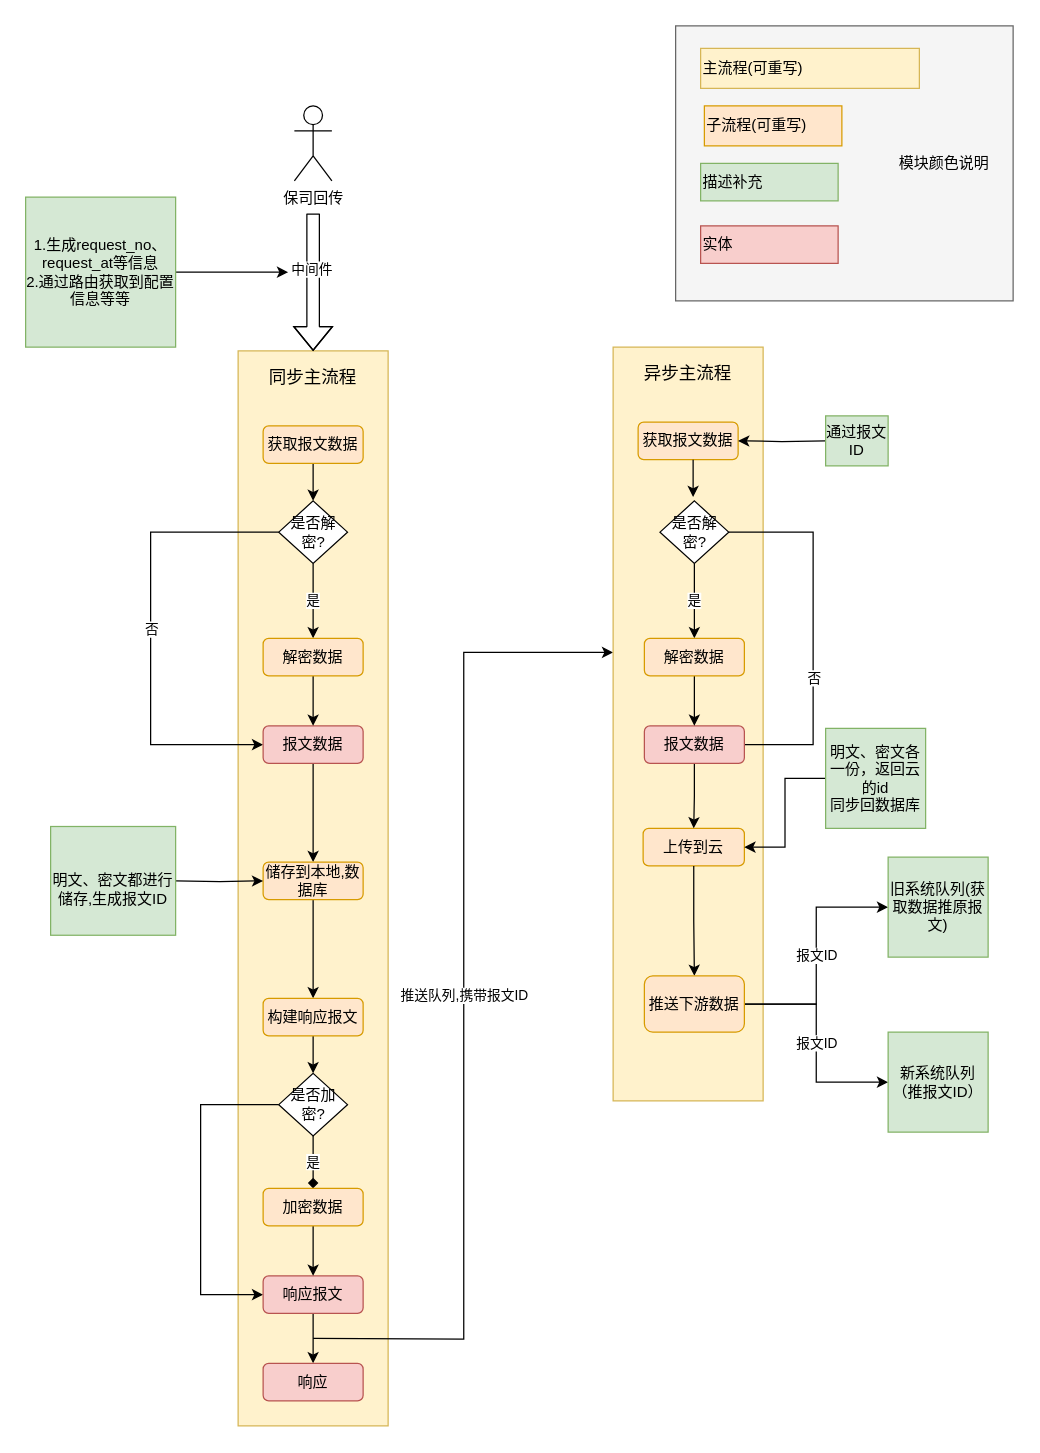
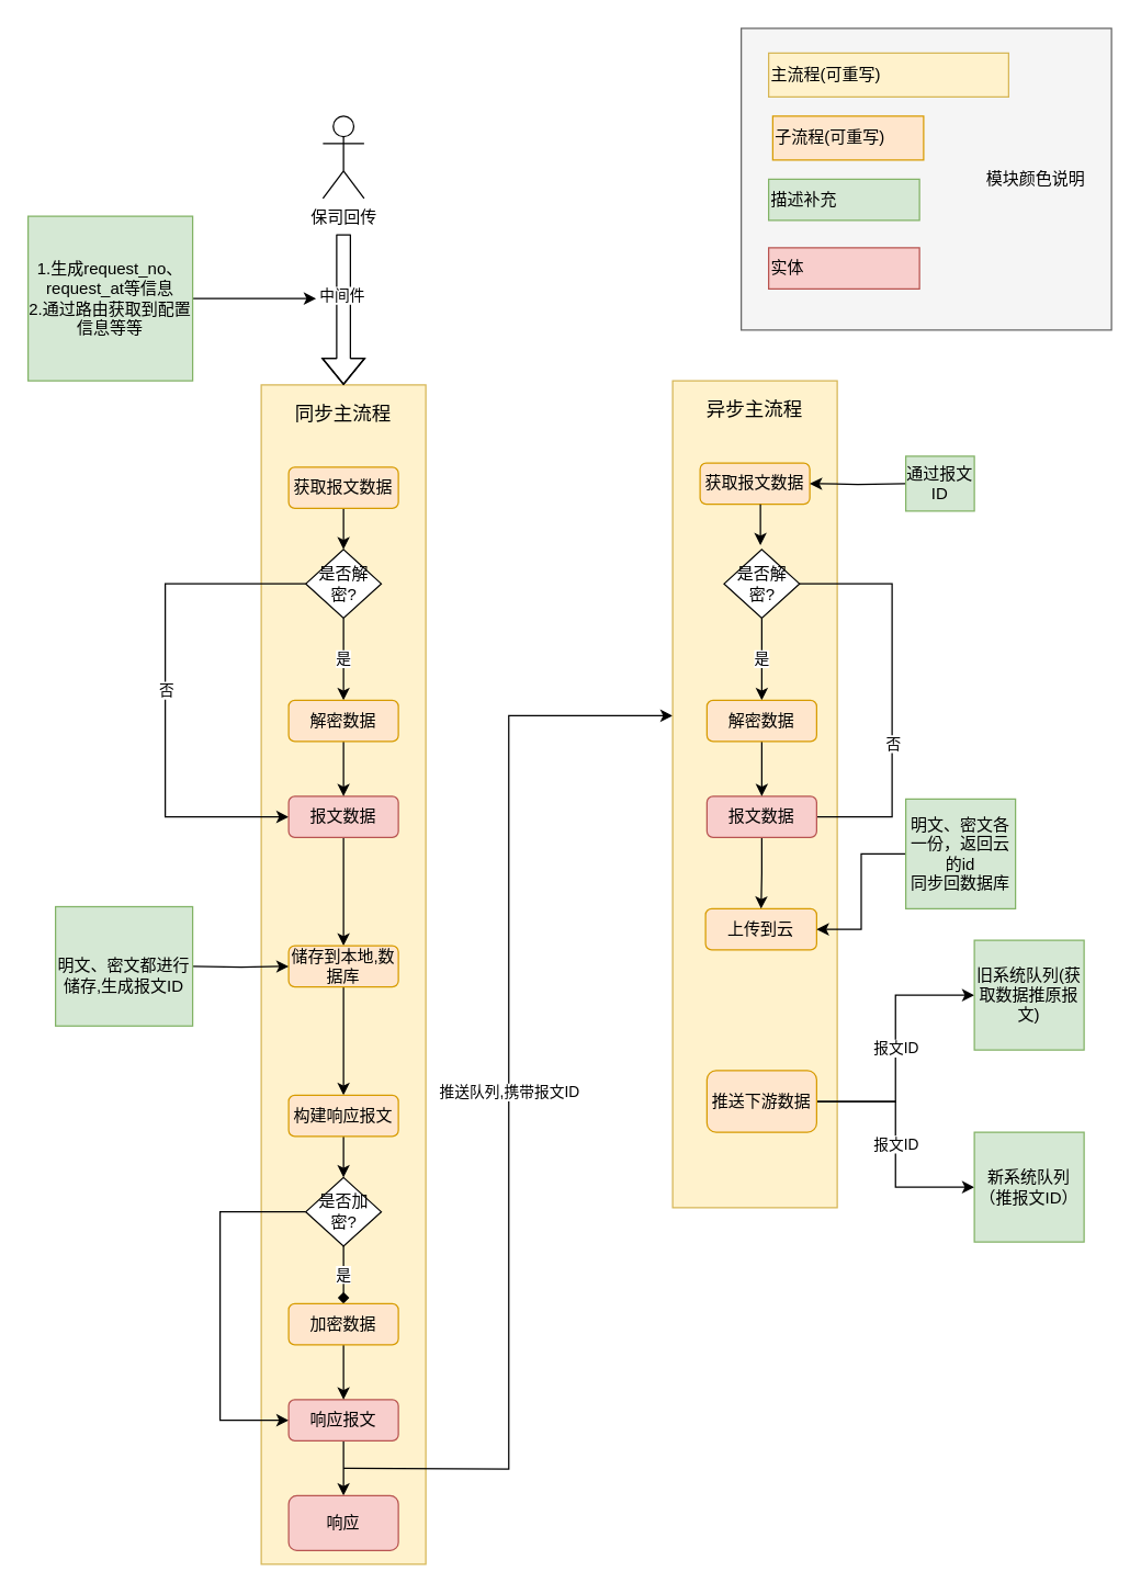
  <mxCell id="0" />
  <mxCell id="1" parent="0" />
  <mxCell id="2" value="" style="rounded=0;whiteSpace=wrap;html=1;fillColor=#fff2cc;strokeColor=#d6b656;" parent="1" vertex="1"><mxGeometry x="190" y="280" width="120" height="860" as="geometry" /></mxCell>
  <mxCell id="3" value="&lt;font style=&quot;font-size: 14px&quot;&gt;同步主流程&lt;/font&gt;" style="text;html=1;strokeColor=none;fillColor=none;align=center;verticalAlign=middle;whiteSpace=wrap;rounded=0;" parent="1" vertex="1"><mxGeometry x="210" y="291" width="80" height="20" as="geometry" /></mxCell>
  <mxCell id="4" value="保司回传" style="shape=umlActor;verticalLabelPosition=bottom;verticalAlign=top;html=1;outlineConnect=0;" parent="1" vertex="1"><mxGeometry x="235" y="84" width="30" height="60" as="geometry" /></mxCell>
  <mxCell id="5" value="" style="shape=flexArrow;endArrow=classic;html=1;" parent="1" target="2" edge="1"><mxGeometry width="50" height="50" relative="1" as="geometry"><mxPoint x="250" y="170" as="sourcePoint" /><mxPoint x="290" y="170" as="targetPoint" /><Array as="points"><mxPoint x="250" y="230" /></Array></mxGeometry></mxCell>
  <mxCell id="6" value="中间件" style="edgeLabel;html=1;align=center;verticalAlign=middle;resizable=0;points=[];" parent="5" vertex="1" connectable="0"><mxGeometry x="-0.2" y="-2" relative="1" as="geometry"><mxPoint as="offset" /></mxGeometry></mxCell>
  <mxCell id="7" style="edgeStyle=orthogonalEdgeStyle;rounded=0;orthogonalLoop=1;jettySize=auto;html=1;" parent="1" source="8" edge="1"><mxGeometry relative="1" as="geometry"><mxPoint x="230" y="217" as="targetPoint" /></mxGeometry></mxCell>
  <mxCell id="8" value="1.生成request_no、request_at等信息&lt;br&gt;2.通过路由获取到配置信息等等" style="whiteSpace=wrap;html=1;aspect=fixed;align=center;fillColor=#d5e8d4;strokeColor=#82b366;" parent="1" vertex="1"><mxGeometry x="20" y="157" width="120" height="120" as="geometry" /></mxCell>
  <mxCell id="9" style="edgeStyle=orthogonalEdgeStyle;rounded=0;orthogonalLoop=1;jettySize=auto;html=1;entryX=0.5;entryY=0;entryDx=0;entryDy=0;" parent="1" source="10" target="14" edge="1"><mxGeometry relative="1" as="geometry" /></mxCell>
  <mxCell id="10" value="获取报文数据" style="rounded=1;whiteSpace=wrap;html=1;align=center;fillColor=#ffe6cc;strokeColor=#d79b00;" parent="1" vertex="1"><mxGeometry x="210" y="340" width="80" height="30" as="geometry" /></mxCell>
  <mxCell id="11" value="是" style="edgeStyle=orthogonalEdgeStyle;rounded=0;orthogonalLoop=1;jettySize=auto;html=1;" edge="1" parent="1" source="14" target="51"><mxGeometry relative="1" as="geometry" /></mxCell>
  <mxCell id="12" style="edgeStyle=orthogonalEdgeStyle;rounded=0;orthogonalLoop=1;jettySize=auto;html=1;entryX=0;entryY=0.5;entryDx=0;entryDy=0;" edge="1" parent="1" source="14" target="16"><mxGeometry relative="1" as="geometry"><mxPoint x="130" y="600" as="targetPoint" /><Array as="points"><mxPoint x="120" y="425" /><mxPoint x="120" y="595" /></Array></mxGeometry></mxCell>
  <mxCell id="13" value="否" style="edgeLabel;html=1;align=center;verticalAlign=middle;resizable=0;points=[];" vertex="1" connectable="0" parent="12"><mxGeometry x="-0.015" relative="1" as="geometry"><mxPoint y="1" as="offset" /></mxGeometry></mxCell>
  <mxCell id="14" value="是否解密?" style="rhombus;whiteSpace=wrap;html=1;align=center;" parent="1" vertex="1"><mxGeometry x="222.5" y="400" width="55" height="50" as="geometry" /></mxCell>
  <mxCell id="15" style="edgeStyle=orthogonalEdgeStyle;rounded=0;orthogonalLoop=1;jettySize=auto;html=1;entryX=0.5;entryY=0;entryDx=0;entryDy=0;exitX=0.5;exitY=1;exitDx=0;exitDy=0;" parent="1" source="16" target="18" edge="1"><mxGeometry relative="1" as="geometry"><mxPoint x="250" y="638" as="sourcePoint" /></mxGeometry></mxCell>
  <mxCell id="16" value="报文数据" style="rounded=1;whiteSpace=wrap;html=1;align=center;fillColor=#f8cecc;strokeColor=#b85450;" parent="1" vertex="1"><mxGeometry x="210" y="580" width="80" height="30" as="geometry" /></mxCell>
  <mxCell id="17" style="edgeStyle=orthogonalEdgeStyle;rounded=0;orthogonalLoop=1;jettySize=auto;html=1;entryX=0.5;entryY=0;entryDx=0;entryDy=0;" parent="1" source="18" target="22" edge="1"><mxGeometry relative="1" as="geometry" /></mxCell>
  <mxCell id="18" value="储存到本地,数据库" style="rounded=1;whiteSpace=wrap;html=1;align=center;fillColor=#ffe6cc;strokeColor=#d79b00;" parent="1" vertex="1"><mxGeometry x="210" y="689" width="80" height="30" as="geometry" /></mxCell>
  <mxCell id="19" style="edgeStyle=orthogonalEdgeStyle;rounded=0;orthogonalLoop=1;jettySize=auto;html=1;" parent="1" target="18" edge="1"><mxGeometry relative="1" as="geometry"><mxPoint x="140" y="704" as="sourcePoint" /></mxGeometry></mxCell>
  <mxCell id="20" value="&lt;br&gt;明文、密文都进行储存,生成报文ID" style="text;html=1;strokeColor=#82b366;fillColor=#d5e8d4;align=center;verticalAlign=middle;whiteSpace=wrap;rounded=0;" parent="1" vertex="1"><mxGeometry x="40" y="660.5" width="100" height="87" as="geometry" /></mxCell>
  <mxCell id="21" style="edgeStyle=orthogonalEdgeStyle;rounded=0;orthogonalLoop=1;jettySize=auto;html=1;" parent="1" source="22" target="25" edge="1"><mxGeometry relative="1" as="geometry" /></mxCell>
  <mxCell id="22" value="构建响应报文" style="rounded=1;whiteSpace=wrap;html=1;align=center;fillColor=#ffe6cc;strokeColor=#d79b00;" parent="1" vertex="1"><mxGeometry x="210" y="798" width="80" height="30" as="geometry" /></mxCell>
  <mxCell id="23" value="是" style="edgeStyle=orthogonalEdgeStyle;rounded=0;orthogonalLoop=1;jettySize=auto;html=1;entryX=0.5;entryY=0;entryDx=0;entryDy=0;endArrow=diamond;" edge="1" parent="1" source="25" target="54"><mxGeometry relative="1" as="geometry" /></mxCell>
  <mxCell id="24" style="edgeStyle=orthogonalEdgeStyle;rounded=0;orthogonalLoop=1;jettySize=auto;html=1;entryX=0;entryY=0.5;entryDx=0;entryDy=0;" edge="1" parent="1" source="25" target="27"><mxGeometry relative="1" as="geometry"><Array as="points"><mxPoint x="160" y="883" /><mxPoint x="160" y="1035" /></Array></mxGeometry></mxCell>
  <mxCell id="25" value="是否加密?" style="rhombus;whiteSpace=wrap;html=1;align=center;" parent="1" vertex="1"><mxGeometry x="222.5" y="858" width="55" height="50" as="geometry" /></mxCell>
  <mxCell id="26" style="edgeStyle=orthogonalEdgeStyle;rounded=0;orthogonalLoop=1;jettySize=auto;html=1;" edge="1" parent="1" source="27" target="29"><mxGeometry relative="1" as="geometry" /></mxCell>
  <mxCell id="27" value="响应报文" style="rounded=1;whiteSpace=wrap;html=1;align=center;fillColor=#f8cecc;strokeColor=#b85450;" parent="1" vertex="1"><mxGeometry x="210" y="1020" width="80" height="30" as="geometry" /></mxCell>
  <mxCell id="28" value="推送队列,携带报文ID" style="edgeStyle=orthogonalEdgeStyle;rounded=0;orthogonalLoop=1;jettySize=auto;html=1;entryX=0;entryY=0.405;entryDx=0;entryDy=0;entryPerimeter=0;" edge="1" parent="1" target="30"><mxGeometry relative="1" as="geometry"><mxPoint x="250" y="1070" as="sourcePoint" /></mxGeometry></mxCell>
- <mxCell id="29" value="响应" style="rounded=1;whiteSpace=wrap;html=1;align=center;fillColor=#f8cecc;strokeColor=#b85450;" parent="1" vertex="1"><mxGeometry x="210" y="1090" width="80" height="30" as="geometry" /></mxCell>
+ <mxCell id="29" value="响应" style="rounded=1;whiteSpace=wrap;html=1;align=center;fillColor=#f8cecc;strokeColor=#b85450;" parent="1" vertex="1"><mxGeometry x="210" y="1090" width="80" height="40" as="geometry" /></mxCell>
  <mxCell id="30" value="" style="rounded=0;whiteSpace=wrap;html=1;fillColor=#fff2cc;strokeColor=#d6b656;" parent="1" vertex="1"><mxGeometry x="490" y="277" width="120" height="603" as="geometry" /></mxCell>
  <mxCell id="31" value="&lt;font style=&quot;font-size: 14px&quot;&gt;异步主流程&lt;/font&gt;" style="text;html=1;strokeColor=none;fillColor=none;align=center;verticalAlign=middle;whiteSpace=wrap;rounded=0;" parent="1" vertex="1"><mxGeometry x="510" y="288" width="80" height="20" as="geometry" /></mxCell>
  <mxCell id="32" value="获取报文数据" style="rounded=1;whiteSpace=wrap;html=1;align=center;fillColor=#ffe6cc;strokeColor=#d79b00;" parent="1" vertex="1"><mxGeometry x="510" y="337" width="80" height="30" as="geometry" /></mxCell>
  <mxCell id="33" style="edgeStyle=orthogonalEdgeStyle;rounded=0;orthogonalLoop=1;jettySize=auto;html=1;entryX=1;entryY=0.5;entryDx=0;entryDy=0;" parent="1" target="32" edge="1"><mxGeometry relative="1" as="geometry"><mxPoint x="660" y="352" as="sourcePoint" /></mxGeometry></mxCell>
  <mxCell id="34" value="通过报文ID" style="text;html=1;strokeColor=#82b366;fillColor=#d5e8d4;align=center;verticalAlign=middle;whiteSpace=wrap;rounded=0;" parent="1" vertex="1"><mxGeometry x="660" y="332" width="50" height="40" as="geometry" /></mxCell>
  <mxCell id="35" style="edgeStyle=orthogonalEdgeStyle;rounded=0;orthogonalLoop=1;jettySize=auto;html=1;entryX=0.5;entryY=0;entryDx=0;entryDy=0;" parent="1" edge="1"><mxGeometry relative="1" as="geometry"><mxPoint x="554" y="367" as="sourcePoint" /><mxPoint x="554" y="397" as="targetPoint" /></mxGeometry></mxCell>
  <mxCell id="36" value="上传到云" style="rounded=1;whiteSpace=wrap;html=1;align=center;fillColor=#ffe6cc;strokeColor=#d79b00;" parent="1" vertex="1"><mxGeometry x="514" y="662" width="81" height="30" as="geometry" /></mxCell>
- <mxCell id="37" style="edgeStyle=orthogonalEdgeStyle;rounded=0;orthogonalLoop=1;jettySize=auto;html=1;entryX=0.5;entryY=0;entryDx=0;entryDy=0;exitX=0.5;exitY=1;exitDx=0;exitDy=0;" parent="1" source="36" target="40" edge="1"><mxGeometry relative="1" as="geometry"><mxPoint x="554" y="740" as="sourcePoint" /></mxGeometry></mxCell>
  <mxCell id="38" value="报文ID" style="edgeStyle=orthogonalEdgeStyle;rounded=0;orthogonalLoop=1;jettySize=auto;html=1;entryX=0;entryY=0.5;entryDx=0;entryDy=0;" parent="1" source="40" target="42" edge="1"><mxGeometry relative="1" as="geometry" /></mxCell>
  <mxCell id="39" value="报文ID" style="edgeStyle=orthogonalEdgeStyle;rounded=0;orthogonalLoop=1;jettySize=auto;html=1;entryX=0;entryY=0.5;entryDx=0;entryDy=0;" edge="1" parent="1" source="40" target="41"><mxGeometry relative="1" as="geometry" /></mxCell>
  <mxCell id="40" value="推送下游数据" style="rounded=1;whiteSpace=wrap;html=1;align=center;fillColor=#ffe6cc;strokeColor=#d79b00;" parent="1" vertex="1"><mxGeometry x="515" y="780" width="80" height="45" as="geometry" /></mxCell>
  <mxCell id="41" value="旧系统队列(获取数据推原报文)" style="whiteSpace=wrap;html=1;aspect=fixed;align=center;fillColor=#d5e8d4;strokeColor=#82b366;" parent="1" vertex="1"><mxGeometry x="710" y="685" width="80" height="80" as="geometry" /></mxCell>
  <mxCell id="42" value="新系统队列（推报文ID）" style="whiteSpace=wrap;html=1;aspect=fixed;align=center;fillColor=#d5e8d4;strokeColor=#82b366;" parent="1" vertex="1"><mxGeometry x="710" y="825" width="80" height="80" as="geometry" /></mxCell>
  <mxCell id="43" value="" style="whiteSpace=wrap;html=1;align=left;fillColor=#f5f5f5;strokeColor=#666666;fontColor=#333333;" parent="1" vertex="1"><mxGeometry x="540" y="20" width="270" height="220" as="geometry" /></mxCell>
  <mxCell id="44" value="主流程(可重写)" style="rounded=0;whiteSpace=wrap;html=1;align=left;fillColor=#fff2cc;strokeColor=#d6b656;" parent="1" vertex="1"><mxGeometry x="560" y="38" width="175" height="32" as="geometry" /></mxCell>
  <mxCell id="45" value="子流程(可重写)" style="rounded=0;whiteSpace=wrap;html=1;align=left;fillColor=#ffe6cc;strokeColor=#d79b00;" parent="1" vertex="1"><mxGeometry x="563" y="84" width="110" height="32" as="geometry" /></mxCell>
  <mxCell id="46" value="描述补充" style="rounded=0;whiteSpace=wrap;html=1;align=left;fillColor=#d5e8d4;strokeColor=#82b366;" parent="1" vertex="1"><mxGeometry x="560" y="130" width="110" height="30" as="geometry" /></mxCell>
  <mxCell id="47" value="模块颜色说明" style="text;html=1;strokeColor=none;fillColor=none;align=center;verticalAlign=middle;whiteSpace=wrap;rounded=0;" parent="1" vertex="1"><mxGeometry x="710" y="120" width="90" height="20" as="geometry" /></mxCell>
  <mxCell id="48" style="edgeStyle=orthogonalEdgeStyle;rounded=0;orthogonalLoop=1;jettySize=auto;html=1;" edge="1" parent="1" source="49" target="36"><mxGeometry relative="1" as="geometry" /></mxCell>
  <mxCell id="49" value="明文、密文各一份，返回云的id&lt;br&gt;同步回数据库" style="whiteSpace=wrap;html=1;aspect=fixed;align=center;fillColor=#d5e8d4;strokeColor=#82b366;" vertex="1" parent="1"><mxGeometry x="660" y="582" width="80" height="80" as="geometry" /></mxCell>
  <mxCell id="50" style="edgeStyle=orthogonalEdgeStyle;rounded=0;orthogonalLoop=1;jettySize=auto;html=1;" edge="1" parent="1" source="51" target="16"><mxGeometry relative="1" as="geometry" /></mxCell>
  <mxCell id="51" value="解密数据" style="rounded=1;whiteSpace=wrap;html=1;align=center;fillColor=#ffe6cc;strokeColor=#d79b00;" vertex="1" parent="1"><mxGeometry x="210" y="510" width="80" height="30" as="geometry" /></mxCell>
  <mxCell id="52" value="实体" style="rounded=0;whiteSpace=wrap;html=1;align=left;fillColor=#f8cecc;strokeColor=#b85450;" vertex="1" parent="1"><mxGeometry x="560" y="180" width="110" height="30" as="geometry" /></mxCell>
  <mxCell id="53" style="edgeStyle=orthogonalEdgeStyle;rounded=0;orthogonalLoop=1;jettySize=auto;html=1;entryX=0.5;entryY=0;entryDx=0;entryDy=0;" edge="1" parent="1" source="54" target="27"><mxGeometry relative="1" as="geometry" /></mxCell>
  <mxCell id="54" value="加密数据" style="rounded=1;whiteSpace=wrap;html=1;align=center;fillColor=#ffe6cc;strokeColor=#d79b00;" vertex="1" parent="1"><mxGeometry x="210" y="950" width="80" height="30" as="geometry" /></mxCell>
  <mxCell id="55" value="是" style="edgeStyle=orthogonalEdgeStyle;rounded=0;orthogonalLoop=1;jettySize=auto;html=1;" edge="1" parent="1" source="58" target="62"><mxGeometry relative="1" as="geometry" /></mxCell>
  <mxCell id="56" style="edgeStyle=orthogonalEdgeStyle;rounded=0;orthogonalLoop=1;jettySize=auto;html=1;entryX=0;entryY=0.5;entryDx=0;entryDy=0;" edge="1" parent="1" source="58" target="60"><mxGeometry relative="1" as="geometry"><mxPoint x="435" y="600" as="targetPoint" /><Array as="points"><mxPoint x="650" y="425" /><mxPoint x="650" y="595" /></Array></mxGeometry></mxCell>
  <mxCell id="57" value="否" style="edgeLabel;html=1;align=center;verticalAlign=middle;resizable=0;points=[];" vertex="1" connectable="0" parent="56"><mxGeometry x="-0.015" relative="1" as="geometry"><mxPoint y="1" as="offset" /></mxGeometry></mxCell>
  <mxCell id="58" value="是否解密?" style="rhombus;whiteSpace=wrap;html=1;align=center;" vertex="1" parent="1"><mxGeometry x="527.5" y="400" width="55" height="50" as="geometry" /></mxCell>
  <mxCell id="59" style="edgeStyle=orthogonalEdgeStyle;rounded=0;orthogonalLoop=1;jettySize=auto;html=1;" edge="1" parent="1" source="60" target="36"><mxGeometry relative="1" as="geometry" /></mxCell>
  <mxCell id="60" value="报文数据" style="rounded=1;whiteSpace=wrap;html=1;align=center;fillColor=#f8cecc;strokeColor=#b85450;" vertex="1" parent="1"><mxGeometry x="515" y="580" width="80" height="30" as="geometry" /></mxCell>
  <mxCell id="61" style="edgeStyle=orthogonalEdgeStyle;rounded=0;orthogonalLoop=1;jettySize=auto;html=1;" edge="1" parent="1" source="62" target="60"><mxGeometry relative="1" as="geometry" /></mxCell>
  <mxCell id="62" value="解密数据" style="rounded=1;whiteSpace=wrap;html=1;align=center;fillColor=#ffe6cc;strokeColor=#d79b00;" vertex="1" parent="1"><mxGeometry x="515" y="510" width="80" height="30" as="geometry" /></mxCell>
